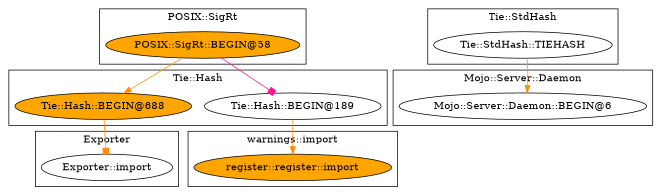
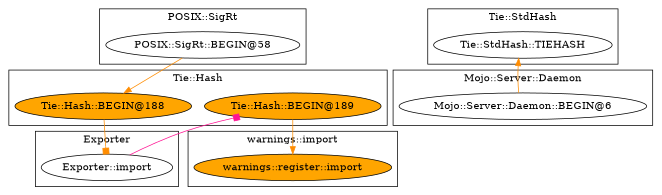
  digraph {
    node [fillcolor=white style=filled]
    edge [arrowhead=normal color=darkorange]
-   "POSIX::SigRt::BEGIN@58" [fillcolor=orange]
-   "Tie::Hash::BEGIN@188" [fillcolor=orange label="Tie::Hash::BEGIN@688"]
-   "Tie::Hash::BEGIN@189"
+   "POSIX::SigRt::BEGIN@58"
+   "Tie::Hash::BEGIN@188" [fillcolor=orange]
+   "Tie::Hash::BEGIN@189" [fillcolor=orange]
    "Exporter::import"
    "Tie::StdHash::TIEHASH"
    "Mojo::Server::Daemon::BEGIN@6"
-   "warnings::register::import" [fillcolor=orange label="register::register::import"]
+   "warnings::register::import" [fillcolor=orange]
    subgraph cluster_1 {
      label="POSIX::SigRt"
      "POSIX::SigRt::BEGIN@58"
    }
    subgraph cluster_2 {
      label="Tie::Hash"
      "Tie::Hash::BEGIN@188"
      "Tie::Hash::BEGIN@189"
    }
    subgraph cluster_3 {
      label=Exporter
      "Exporter::import"
    }
    subgraph cluster_4 {
      label="Tie::StdHash"
      "Tie::StdHash::TIEHASH"
    }
    subgraph cluster_5 {
      label="Mojo::Server::Daemon"
      "Mojo::Server::Daemon::BEGIN@6"
    }
    subgraph cluster_6 {
      label="warnings::import"
      "warnings::register::import"
    }
    "POSIX::SigRt::BEGIN@58" -> "Tie::Hash::BEGIN@188"
-   "POSIX::SigRt::BEGIN@58" -> "Tie::Hash::BEGIN@189" [arrowhead=box color=deeppink]
+   "Exporter::import" -> "Tie::Hash::BEGIN@189" [arrowhead=box color=deeppink]
    "Tie::Hash::BEGIN@188" -> "Exporter::import" [arrowhead=box]
    "Tie::Hash::BEGIN@189" -> "warnings::register::import"
-   "Tie::StdHash::TIEHASH" -> "Mojo::Server::Daemon::BEGIN@6"
+   "Mojo::Server::Daemon::BEGIN@6" -> "Tie::StdHash::TIEHASH"
  }
